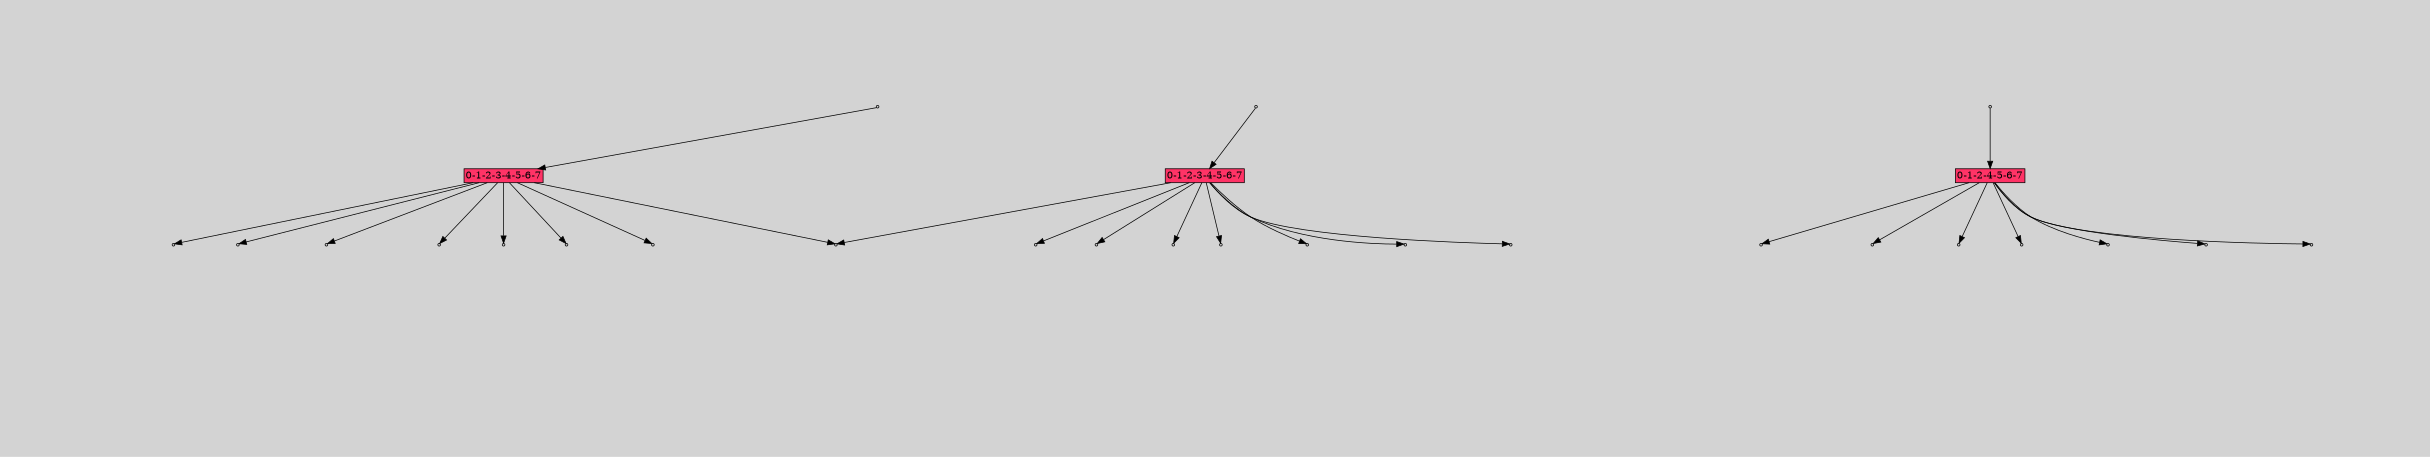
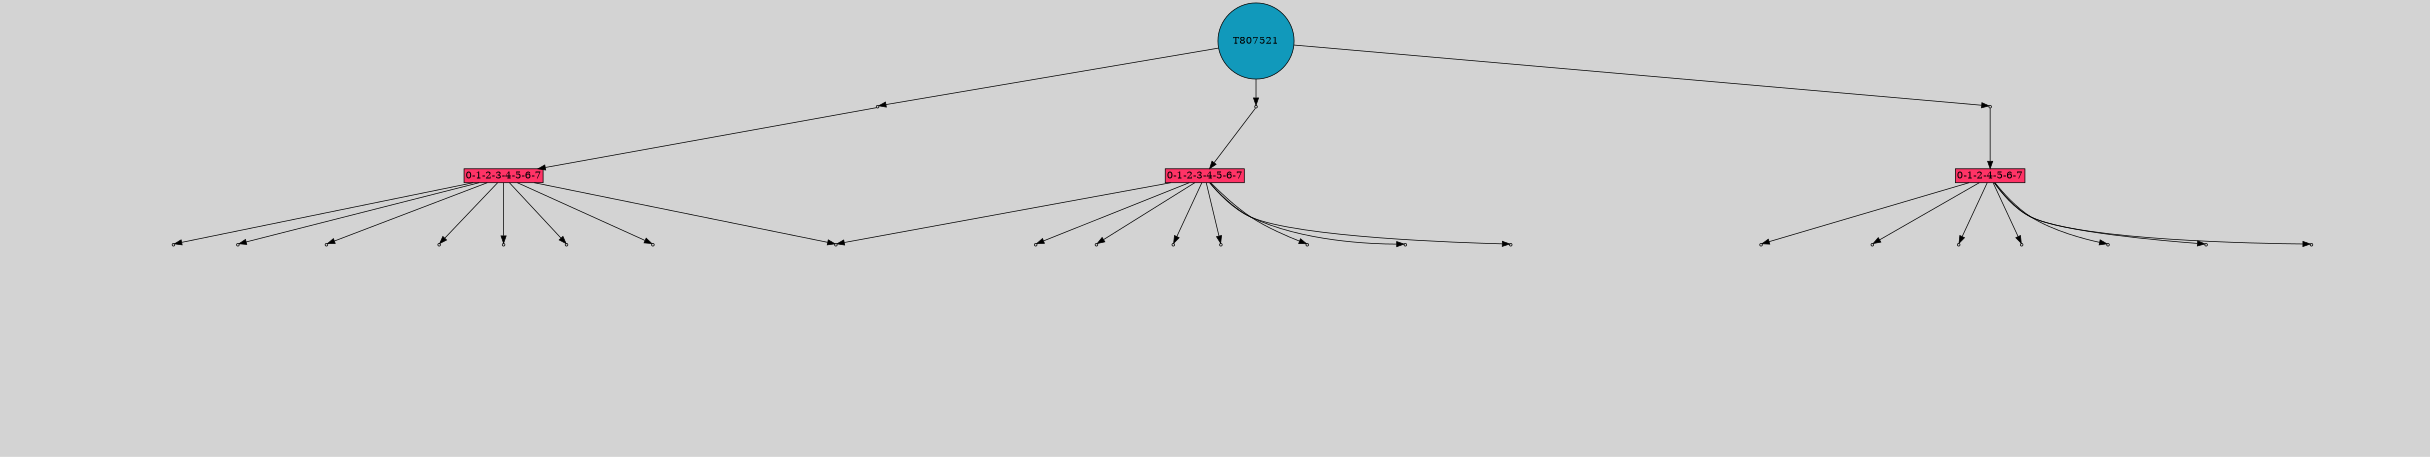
  digraph {
    bgcolor=lightgray
    node [shape=box style=filled]
+   T807521 [fillcolor="#1199bb" shape=circle]
    n2 [fillcolor="#cccccc" label=0 shape=point]
    n3 [fillcolor="#cccccc" label=0 shape=point]
    n4 [fillcolor="#cccccc" label=0 shape=point]
    n5 [fillcolor="#ff3366" height=0 label="0-1-2-3-4-5-6-7" margin=0.03 width=0]
    n6 [fillcolor="#cccccc" label=1 shape=point]
    n7 [fillcolor="#cccccc" label=1 shape=point]
    n8 [fillcolor="#cccccc" label=1 shape=point]
    n9 [fillcolor="#cccccc" label=1 shape=point]
    n10 [fillcolor="#cccccc" label=1 shape=point]
    n11 [fillcolor="#cccccc" label=1 shape=point]
    n12 [fillcolor="#cccccc" label=1 shape=point]
    n13 [fillcolor="#cccccc" label=1 shape=point]
    n14 [fillcolor="#ff3366" height=0 label="0-1-2-3-4-5-6-7" margin=0.03 width=0]
    n15 [fillcolor="#cccccc" label=1 shape=point]
    n16 [fillcolor="#cccccc" label=1 shape=point]
    n17 [fillcolor="#cccccc" label=1 shape=point]
    n18 [fillcolor="#cccccc" label=1 shape=point]
    n19 [fillcolor="#cccccc" label=1 shape=point]
    n20 [fillcolor="#cccccc" label=1 shape=point]
    n21 [fillcolor="#cccccc" label=1 shape=point]
    n22 [fillcolor="#ff3366" height=0 label="0-1-2-4-5-6-7" margin=0.03 width=0]
    n23 [fillcolor="#cccccc" label=1 shape=point]
    n24 [fillcolor="#cccccc" label=1 shape=point]
    n25 [fillcolor="#cccccc" label=1 shape=point]
    n26 [fillcolor="#cccccc" label=1 shape=point]
    n27 [fillcolor="#cccccc" label=1 shape=point]
    n28 [fillcolor="#cccccc" label=1 shape=point]
    n29 [fillcolor="#cccccc" label=1 shape=point]
    n30 [label="1|3&1|12#1|8&#92;n12|2&1|21#0|3&#92;n11|3&0|2#1|20&#92;n12|0&1|3#0|3&#92;n" style=invis]
    n31 [label="17|7&1|17#1|11&#92;n17|5&1|0#1|20&#92;n12|4&0|21#0|23&#92;n9|0&0|4#0|15&#92;n1|0&0|24#0|8&#92;n5|0&0|0#0|8&#92;n5|0&0|0#1|10&#92;n" style=invis]
    n32 [label="1|3&1|16#1|8&#92;n6|2&0|19#0|18&#92;n1|0&1|5#0|26&#92;n5|0&0|0#0|8&#92;n" style=invis]
    n33 [label="18|7&1|14#1|19&#92;n10|0&1|6#0|23&#92;n19|1&1|8#0|15&#92;n18|4&0|25#0|26&#92;n4|5&0|12#0|24&#92;n5|5&0|13#0|7&#92;n13|1&1|9#0|21&#92;n13|0&0|25#0|1&#92;n" style=invis]
    n34 [label="7|1&1|3#0|16&#92;n17|7&0|25#0|24&#92;n19|5&0|15#0|25&#92;n17|3&0|5#1|25&#92;n6|0&0|11#1|6&#92;n" style=invis]
    n35 [label="5|6&1|26#0|14&#92;n4|7&0|14#1|13&#92;n0|4&1|8#0|7&#92;n3|1&1|14#0|12&#92;n5|4&0|17#0|7&#92;n18|1&0|12#0|22&#92;n15|3&0|17#1|14&#92;n12|0&0|11#1|3&#92;n19|3&0|0#0|17&#92;n7|6&1|23#0|2&#92;n0|1&0|3#0|14&#92;n19|0&0|17#1|11&#92;n8|0&0|8#0|23&#92;n" style=invis]
    n36 [label="18|1&1|14#0|9&#92;n14|7&1|23#1|10&#92;n7|0&0|23#1|26&#92;n0|3&0|25#0|8&#92;n13|0&0|25#1|17&#92;n2|5&0|3#0|16&#92;n8|6&0|17#1|18&#92;n13|3&0|3#0|22&#92;n10|3&0|11#1|13&#92;n12|1&0|5#1|10&#92;n0|5&0|9#1|19&#92;n0|7&1|20#1|23&#92;n2|1&0|15#0|19&#92;n2|1&0|13#0|1&#92;n13|0&1|19#0|1&#92;n" style=invis]
    n37 [label="0|5&1|13#1|5&#92;n16|6&0|5#1|18&#92;n17|6&0|22#1|17&#92;n14|0&0|6#1|22&#92;n" style=invis]
    n38 [label="7|3&1|15#0|15&#92;n10|0&1|26#0|19&#92;n15|1&0|16#1|19&#92;n12|0&0|25#1|17&#92;n" style=invis]
    n39 [label="17|2&0|9#1|4&#92;n4|4&1|4#0|18&#92;n9|3&1|11#0|14&#92;n4|2&0|19#0|4&#92;n6|2&0|18#1|4&#92;n13|1&0|2#1|20&#92;n8|0&0|25#1|17&#92;n16|0&0|8#1|16&#92;n" style=invis]
    n40 [label="7|2&1|1#0|4&#92;n0|3&0|2#1|3&#92;n7|1&1|20#0|16&#92;n8|0&0|1#1|11&#92;n13|0&0|19#0|24&#92;n" style=invis]
    n41 [label="5|0&1|22#1|1&#92;n9|4&0|24#1|25&#92;n19|2&1|11#0|16&#92;n19|7&0|12#1|11&#92;n8|6&0|23#1|6&#92;n10|2&0|6#0|2&#92;n9|3&1|4#0|5&#92;n11|5&0|26#0|10&#92;n2|4&1|12#0|10&#92;n13|0&0|13#0|19&#92;n4|5&0|12#0|24&#92;n5|5&0|13#0|7&#92;n13|1&1|9#0|21&#92;n18|1&0|25#1|12&#92;n13|0&0|25#0|1&#92;n" style=invis]
    n42 [label="17|6&1|13#1|6&#92;n13|1&1|3#0|14&#92;n15|3&0|17#0|4&#92;n11|5&0|3#0|19&#92;n17|3&0|5#1|25&#92;n6|0&0|11#1|6&#92;n" style=invis]
    n43 [label="12|0&1|18#1|9&#92;n" style=invis]
    n44 [label="7|4&1|0#0|18&#92;n9|0&0|4#0|6&#92;n12|0&0|0#1|8&#92;n13|0&0|16#1|6&#92;n" style=invis]
    n45 [label="12|1&1|15#1|3&#92;n10|2&0|25#0|17&#92;n0|4&0|10#1|9&#92;n4|7&1|18#1|5&#92;n17|5&0|23#1|19&#92;n0|2&0|4#0|13&#92;n11|0&0|26#1|0&#92;n12|2&0|24#1|4&#92;n18|1&0|18#0|23&#92;n13|0&0|25#0|1&#92;n" style=invis]
    n46 [label="14|3&1|0#1|23&#92;n0|1&0|19#1|9&#92;n8|0&0|25#1|17&#92;n" style=invis]
    n47 [label="4|2&1|23#1|10&#92;n18|2&0|26#0|1&#92;n4|2&1|25#0|26&#92;n13|7&1|0#0|2&#92;n0|4&1|8#0|7&#92;n7|0&1|2#1|3&#92;n9|5&0|24#1|14&#92;n10|4&0|12#0|5&#92;n18|1&0|12#0|22&#92;n17|3&1|16#0|26&#92;n12|0&0|11#1|3&#92;n12|3&0|0#0|17&#92;n7|6&1|23#0|2&#92;n0|1&0|3#0|14&#92;n19|0&0|17#1|11&#92;n10|0&0|16#1|12&#92;n" style=invis]
    n48 [label="9|3&1|11#1|18&#92;n12|1&0|11#1|25&#92;n18|4&0|25#0|26&#92;n9|1&0|4#0|23&#92;n18|1&0|25#1|12&#92;n13|0&0|25#0|1&#92;n" style=invis]
    n49 [label="7|0&1|14#0|16&#92;n2|1&1|10#0|0&#92;n17|7&0|25#0|24&#92;n2|0&0|7#1|12&#92;n5|4&1|4#0|13&#92;n2|2&0|20#0|8&#92;n19|6&0|2#1|7&#92;n12|5&0|14#1|6&#92;n2|4&0|21#0|6&#92;n15|3&0|20#0|4&#92;n6|0&0|11#1|4&#92;n" style=invis]
    n50 [label="7|2&1|20#0|4&#92;n1|4&1|25#0|10&#92;n19|0&0|20#0|21&#92;n" style=invis]
    n51 [label="7|1&1|0#1|6&#92;n17|3&0|17#0|9&#92;n12|0&0|3#1|8&#92;n13|0&0|16#1|6&#92;n" style=invis]
    n52 [label="10|5&1|20#1|3&#92;n5|1&0|13#0|21&#92;n12|1&0|9#1|12&#92;n1|2&0|1#1|9&#92;n18|1&0|18#0|23&#92;n13|0&0|25#0|1&#92;n" style=invis]
    n53 [label="8|0&1|13#0|24&#92;n" style=invis]
    n54 [label="5|1&1|4#1|6&#92;n5|4&0|17#1|7&#92;n18|1&0|12#0|22&#92;n15|3&0|17#1|14&#92;n12|0&0|11#1|3&#92;n19|3&0|0#0|17&#92;n7|6&1|23#0|2&#92;n0|1&0|3#0|14&#92;n19|0&0|17#1|11&#92;n8|0&0|8#0|23&#92;n" style=invis]
+   T807521 -> n2
+   T807521 -> n3
+   T807521 -> n4
    n2 -> n5
    n2 -> n30 [style=invis]
    n3 -> n14
    n3 -> n31 [style=invis]
    n4 -> n22
    n4 -> n32 [style=invis]
    n5 -> n6
    n5 -> n7
    n5 -> n8
    n5 -> n9
    n5 -> n10
    n5 -> n11
    n5 -> n12
    n5 -> n13
    n6 -> n33 [style=invis]
    n7 -> n34 [style=invis]
    n8 -> n35 [style=invis]
    n9 -> n36 [style=invis]
    n10 -> n37 [style=invis]
    n11 -> n38 [style=invis]
    n12 -> n39 [style=invis]
    n13 -> n40 [style=invis]
    n14 -> n9
    n14 -> n15
    n14 -> n16
    n14 -> n17
    n14 -> n18
    n14 -> n19
    n14 -> n20
    n14 -> n21
    n15 -> n41 [style=invis]
    n16 -> n42 [style=invis]
    n17 -> n43 [style=invis]
    n18 -> n44 [style=invis]
    n19 -> n45 [style=invis]
    n20 -> n46 [style=invis]
    n21 -> n47 [style=invis]
    n22 -> n23
    n22 -> n24
    n22 -> n25
    n22 -> n26
    n22 -> n27
    n22 -> n28
    n22 -> n29
    n23 -> n48 [style=invis]
    n24 -> n49 [style=invis]
    n25 -> n50 [style=invis]
    n26 -> n51 [style=invis]
    n27 -> n52 [style=invis]
    n28 -> n53 [style=invis]
    n29 -> n54 [style=invis]
  }
